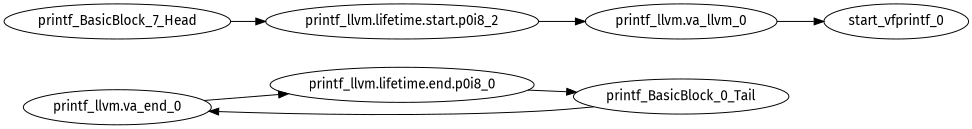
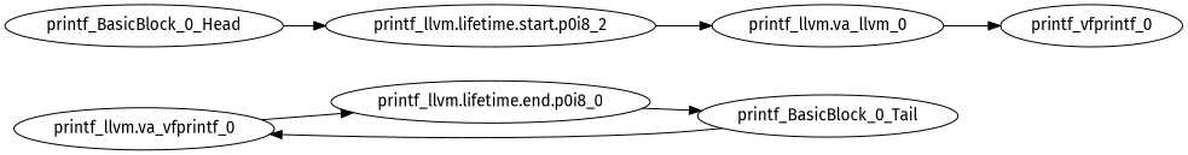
  digraph {
    fontname="Fira Sans"
    rankdir=LR
    node [fontname="Fira Sans"]
    edge [fontname="Fira Sans"]
-   "printf_llvm.va_end_0"
+   "printf_llvm.va_end_0" [label="printf_llvm.va_vfprintf_0"]
    "printf_llvm.lifetime.end.p0i8_0"
    printf_BasicBlock_0_Tail
    n4 [label="printf_llvm.lifetime.start.p0i8_2"]
    n5 [label="printf_llvm.va_llvm_0"]
-   printf_vfprintf_0 [label=start_vfprintf_0]
-   printf_BasicBlock_0_Head [label=printf_BasicBlock_7_Head]
+   printf_vfprintf_0
+   printf_BasicBlock_0_Head
    "printf_llvm.va_end_0" -> "printf_llvm.lifetime.end.p0i8_0"
    "printf_llvm.lifetime.end.p0i8_0" -> printf_BasicBlock_0_Tail
    printf_BasicBlock_0_Tail -> "printf_llvm.va_end_0"
    n4 -> n5
    n5 -> printf_vfprintf_0
    printf_BasicBlock_0_Head -> n4
  }
